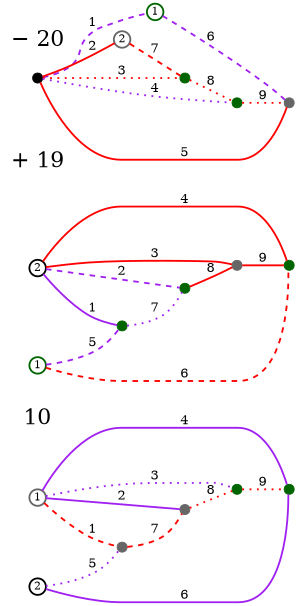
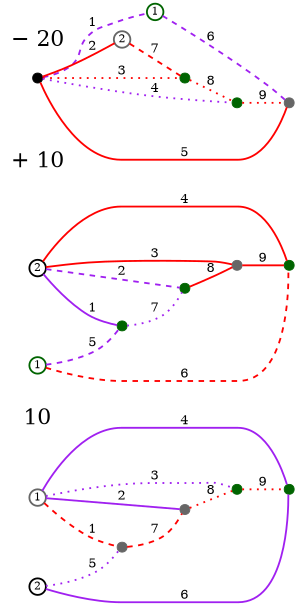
  graph {
    rankdir=LR
    node [color=darkgreen shape=point]
    edge [order=1 penwidth=2.0 color=red style=solid]
    n1 [color=gray40 extNr=1 fixedsize=True fontsize="12pt" label=1 penwidth="2pt" shape=circle width="0.25pt"]
    2 [width="0.15pt" color=gray40]
    3 [width="0.15pt" color=gray40]
    4 [width="0.15pt"]
    5 [width="0.15pt"]
    n6 [color=black extNr=2 fixedsize=True fontsize="12pt" label=2 penwidth="2pt" shape=circle width="0.25pt"]
    n7 [fontsize="24pt" label=10 shape=plaintext color=gray40]
    n8 [color=black extNr=2 fixedsize=True fontsize="12pt" label=2 penwidth="2pt" shape=circle width="0.25pt"]
    9 [width="0.15pt"]
    10 [width="0.15pt"]
    11 [width="0.15pt" color=gray40]
    12 [width="0.15pt"]
    n13 [extNr=1 fixedsize=True fontsize="12pt" label=1 penwidth="2pt" shape=circle width="0.25pt"]
-   n14 [fontsize="24pt" label="+ 19" shape=plaintext color=black]
+   n14 [fontsize="24pt" label="+ 10" shape=plaintext color=black]
    14 [width="0.15pt" color=black]
    n16 [extNr=1 fixedsize=True fontsize="12pt" label=1 penwidth="2pt" shape=circle width="0.25pt"]
    n17 [color=gray40 extNr=2 fixedsize=True fontsize="12pt" label=2 penwidth="2pt" shape=circle width="0.25pt"]
    17 [width="0.15pt"]
    18 [width="0.15pt"]
    19 [width="0.15pt" color=gray40]
    n21 [fontsize="24pt" label="− 20" shape=plaintext color=black]
    n1 -- 2 [label=1 style=dashed]
    n1 -- 3 [label=2 order=2 color=purple]
    n1 -- 4 [label=3 order=3 color=purple style=dotted]
    n1 -- 5 [label=4 order=4 color=purple]
    2 -- 3 [label=7 order=7 style=dashed]
    3 -- 4 [label=8 order=8 style=dotted]
    4 -- 5 [label=9 order=9 style=dotted]
    n6 -- 2 [label=5 order=5 color=purple style=dotted]
    n6 -- 5 [label=6 order=6 color=purple]
    n8 -- 9 [label=1 color=purple]
    n8 -- 10 [label=2 order=2 color=purple style=dashed]
    n8 -- 11 [label=3 order=3]
    n8 -- 12 [label=4 order=4]
    9 -- 10 [label=7 order=7 color=purple style=dotted]
    10 -- 11 [label=8 order=8]
    11 -- 12 [label=9 order=9]
    n13 -- 9 [label=5 order=5 color=purple style=dashed]
    n13 -- 12 [label=6 order=6 style=dashed]
    14 -- n16 [label=1 color=purple style=dashed]
    14 -- n17 [label=2 order=2]
    14 -- 17 [label=3 order=3 style=dotted]
    14 -- 18 [label=4 order=4 color=purple style=dotted]
    14 -- 19 [label=5 order=5]
    n16 -- 19 [label=6 order=6 color=purple style=dashed]
    n17 -- 17 [label=7 order=7 style=dashed]
    17 -- 18 [label=8 order=8 style=dotted]
    18 -- 19 [label=9 order=9 style=dotted]
  }
